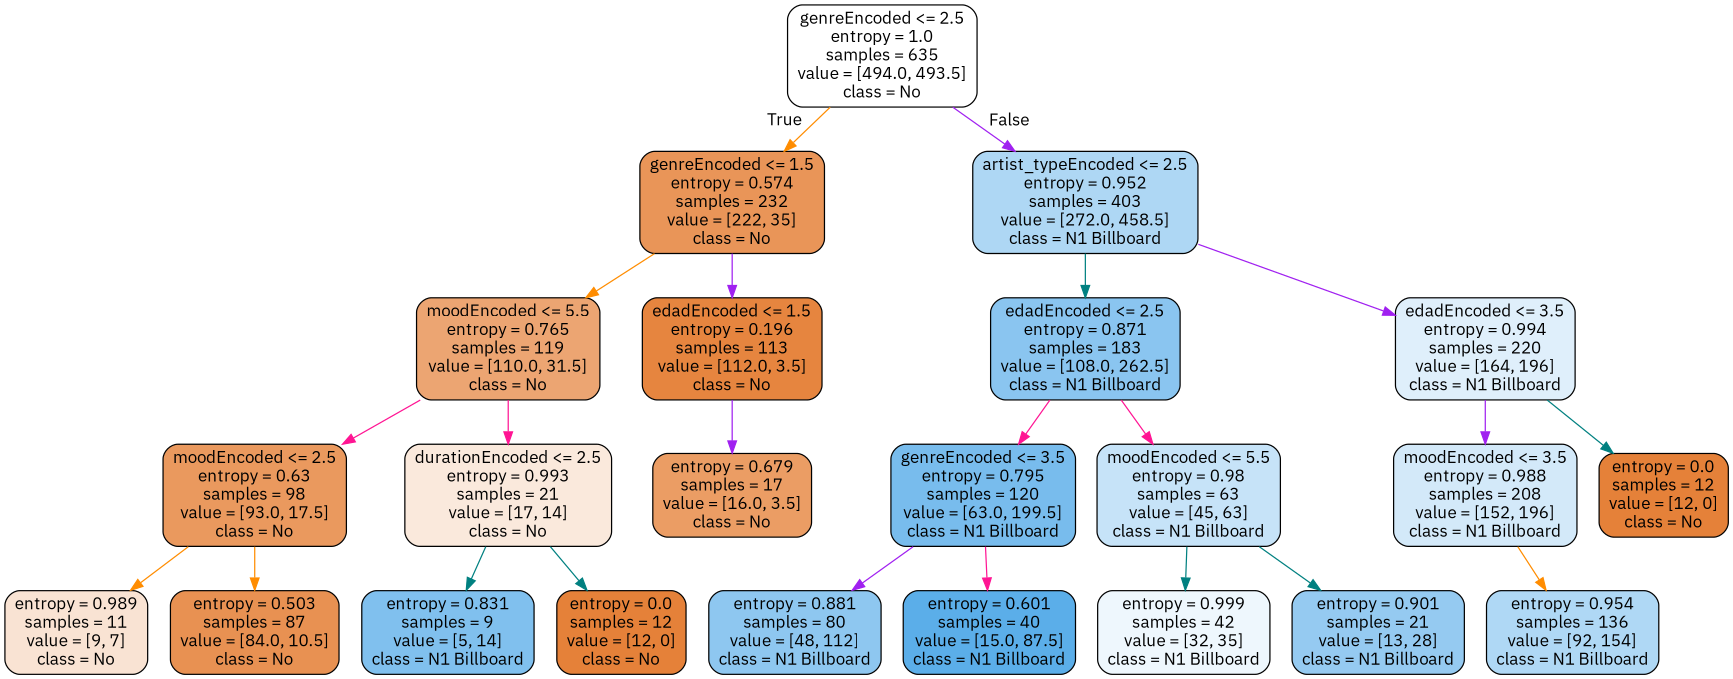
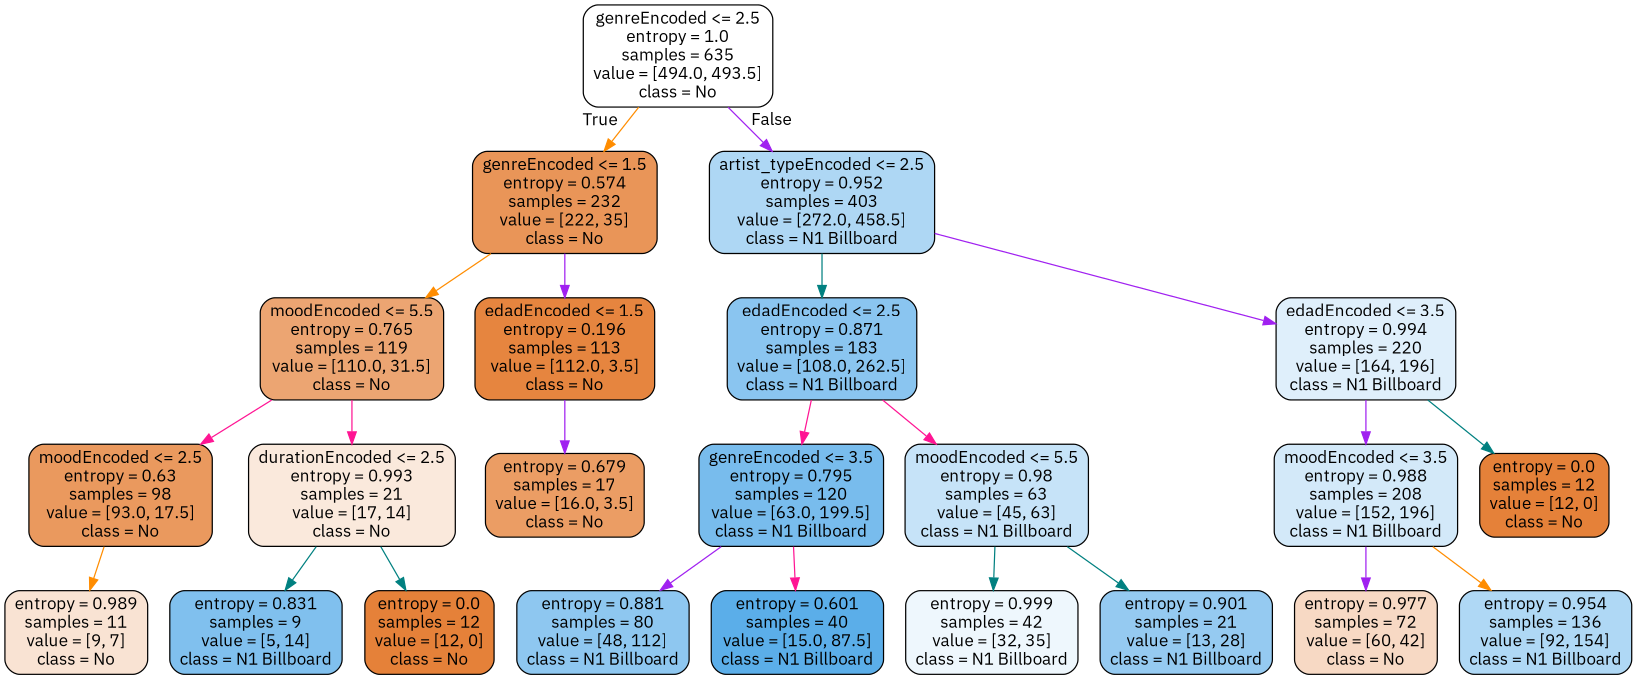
  digraph {
    fontname="IBM Plex Sans"
    node [color=black fillcolor="#e58139" fontname="IBM Plex Sans" shape=box style="filled, rounded"]
    edge [color=purple fontname="IBM Plex Sans"]
    n1 [fillcolor="#ffffff" label="genreEncoded <= 2.5\nentropy = 1.0\nsamples = 635\nvalue = [494.0, 493.5]\nclass = No"]
    n2 [fillcolor="#e99558" label="genreEncoded <= 1.5\nentropy = 0.574\nsamples = 232\nvalue = [222, 35]\nclass = No"]
    n3 [fillcolor="#aed7f4" label="artist_typeEncoded <= 2.5\nentropy = 0.952\nsamples = 403\nvalue = [272.0, 458.5]\nclass = N1 Billboard"]
    n4 [fillcolor="#eca572" label="moodEncoded <= 5.5\nentropy = 0.765\nsamples = 119\nvalue = [110.0, 31.5]\nclass = No"]
    n5 [fillcolor="#e6853f" label="edadEncoded <= 1.5\nentropy = 0.196\nsamples = 113\nvalue = [112.0, 3.5]\nclass = No"]
    n6 [fillcolor="#8ac5f0" label="edadEncoded <= 2.5\nentropy = 0.871\nsamples = 183\nvalue = [108.0, 262.5]\nclass = N1 Billboard"]
    n7 [fillcolor="#dfeffb" label="edadEncoded <= 3.5\nentropy = 0.994\nsamples = 220\nvalue = [164, 196]\nclass = N1 Billboard"]
    n8 [fillcolor="#ea995e" label="moodEncoded <= 2.5\nentropy = 0.63\nsamples = 98\nvalue = [93.0, 17.5]\nclass = No"]
    n9 [fillcolor="#fae9dc" label="durationEncoded <= 2.5\nentropy = 0.993\nsamples = 21\nvalue = [17, 14]\nclass = No"]
    n10 [fillcolor="#eb9d64" label="entropy = 0.679\nsamples = 17\nvalue = [16.0, 3.5]\nclass = No"]
    n11 [fillcolor="#f9e3d3" label="entropy = 0.989\nsamples = 11\nvalue = [9, 7]\nclass = No"]
-   n12 [fillcolor="#e89152" label="entropy = 0.503\nsamples = 87\nvalue = [84.0, 10.5]\nclass = No"]
    n13 [fillcolor="#80c0ee" label="entropy = 0.831\nsamples = 9\nvalue = [5, 14]\nclass = N1 Billboard"]
    n14 [label="entropy = 0.0\nsamples = 12\nvalue = [12, 0]\nclass = No"]
    n15 [fillcolor="#78bced" label="genreEncoded <= 3.5\nentropy = 0.795\nsamples = 120\nvalue = [63.0, 199.5]\nclass = N1 Billboard"]
    n16 [fillcolor="#c6e3f8" label="moodEncoded <= 5.5\nentropy = 0.98\nsamples = 63\nvalue = [45, 63]\nclass = N1 Billboard"]
    n17 [fillcolor="#d3e9f9" label="moodEncoded <= 3.5\nentropy = 0.988\nsamples = 208\nvalue = [152, 196]\nclass = N1 Billboard"]
    n18 [label="entropy = 0.0\nsamples = 12\nvalue = [12, 0]\nclass = No"]
    n19 [fillcolor="#8ec7f0" label="entropy = 0.881\nsamples = 80\nvalue = [48, 112]\nclass = N1 Billboard"]
    n20 [fillcolor="#5baee9" label="entropy = 0.601\nsamples = 40\nvalue = [15.0, 87.5]\nclass = N1 Billboard"]
    n21 [fillcolor="#eef7fd" label="entropy = 0.999\nsamples = 42\nvalue = [32, 35]\nclass = N1 Billboard"]
    n22 [fillcolor="#95caf1" label="entropy = 0.901\nsamples = 21\nvalue = [13, 28]\nclass = N1 Billboard"]
+   n23 [fillcolor="#f7d9c4" label="entropy = 0.977\nsamples = 72\nvalue = [60, 42]\nclass = No"]
    n24 [fillcolor="#afd8f5" label="entropy = 0.954\nsamples = 136\nvalue = [92, 154]\nclass = N1 Billboard"]
    n1 -> n2 [color=darkorange headlabel=True labelangle=45 labeldistance=2.5]
    n1 -> n3 [headlabel=False labelangle=-45 labeldistance=2.5]
    n2 -> n4 [color=darkorange]
    n2 -> n5
    n3 -> n6 [color=teal]
    n3 -> n7
    n4 -> n8 [color=deeppink]
    n4 -> n9 [color=deeppink]
    n5 -> n10
    n6 -> n15 [color=deeppink]
    n6 -> n16 [color=deeppink]
    n7 -> n17
    n7 -> n18 [color=teal]
    n8 -> n11 [color=darkorange]
-   n8 -> n12 [color=darkorange]
    n9 -> n13 [color=teal]
    n9 -> n14 [color=teal]
    n15 -> n19
    n15 -> n20 [color=deeppink]
    n16 -> n21 [color=teal]
    n16 -> n22 [color=teal]
+   n17 -> n23
    n17 -> n24 [color=darkorange]
  }
